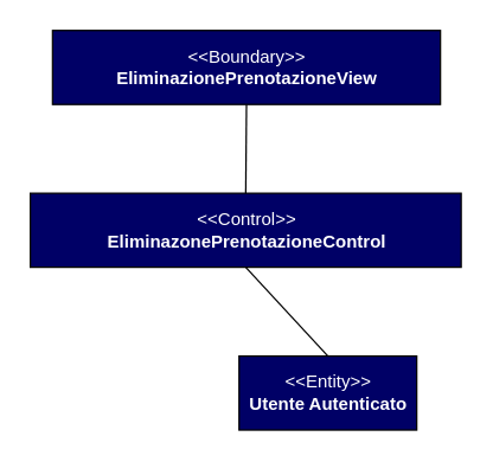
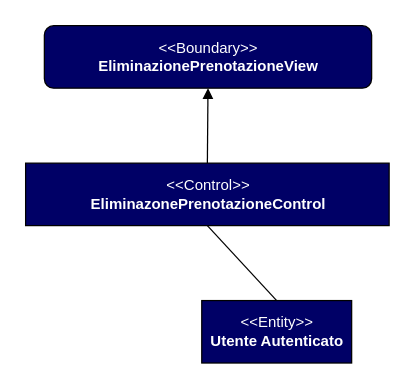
  <mxCell id="0" />
  <mxCell id="1" parent="0" />
  <mxCell id="2" value="&lt;font color=&quot;#ffffff&quot;&gt;&amp;lt;&amp;lt;Entity&amp;gt;&amp;gt;&lt;br&gt;&lt;/font&gt;&lt;div&gt;&lt;b&gt;&lt;font color=&quot;#ffffff&quot;&gt;Utente Autenticato&lt;/font&gt;&lt;/b&gt;&lt;br&gt;&lt;/div&gt;" style="html=1;fillColor=#000066;" parent="1" vertex="1"><mxGeometry x="161" y="240" width="120" height="50" as="geometry" /></mxCell>
  <mxCell id="3" value="&lt;font color=&quot;#ffffff&quot;&gt;&amp;lt;&amp;lt;Control&amp;gt;&amp;gt;&lt;br&gt;&lt;/font&gt;&lt;div&gt;&lt;b&gt;&lt;font color=&quot;#ffffff&quot;&gt;EliminazonePrenotazioneControl&lt;/font&gt;&lt;/b&gt;&lt;br&gt;&lt;/div&gt;" style="html=1;fillColor=#000066;" parent="1" vertex="1"><mxGeometry x="20" y="130" width="291" height="50" as="geometry" /></mxCell>
- <mxCell id="4" value="&lt;font color=&quot;#ffffff&quot;&gt;&amp;lt;&amp;lt;Boundary&amp;gt;&amp;gt;&lt;br&gt;&lt;/font&gt;&lt;div&gt;&lt;b&gt;&lt;font color=&quot;#ffffff&quot;&gt;EliminazionePrenotazioneView&lt;/font&gt;&lt;/b&gt;&lt;br&gt;&lt;/div&gt;" style="html=1;fillColor=#000066;" parent="1" vertex="1"><mxGeometry x="35" y="20" width="262" height="50" as="geometry" /></mxCell>
+ <mxCell id="4" value="&lt;font color=&quot;#ffffff&quot;&gt;&amp;lt;&amp;lt;Boundary&amp;gt;&amp;gt;&lt;br&gt;&lt;/font&gt;&lt;div&gt;&lt;b&gt;&lt;font color=&quot;#ffffff&quot;&gt;EliminazionePrenotazioneView&lt;/font&gt;&lt;/b&gt;&lt;br&gt;&lt;/div&gt;" style="html=1;fillColor=#000066;rounded=1;" parent="1" vertex="1"><mxGeometry x="35" y="20" width="262" height="50" as="geometry" /></mxCell>
  <mxCell id="5" value="" style="endArrow=none;html=1;entryX=0.5;entryY=1;entryDx=0;entryDy=0;exitX=0.5;exitY=0;exitDx=0;exitDy=0;" parent="1" source="2" target="3" edge="1"><mxGeometry width="50" height="50" relative="1" as="geometry"><mxPoint x="142" y="360" as="sourcePoint" /><mxPoint x="192" y="310" as="targetPoint" /></mxGeometry></mxCell>
- <mxCell id="6" value="" style="endArrow=none;html=1;entryX=0.5;entryY=1;entryDx=0;entryDy=0;exitX=0.5;exitY=0;exitDx=0;exitDy=0;" parent="1" source="3" target="4" edge="1"><mxGeometry width="50" height="50" relative="1" as="geometry"><mxPoint x="192" y="90" as="sourcePoint" /><mxPoint x="192" y="30" as="targetPoint" /></mxGeometry></mxCell>
+ <mxCell id="6" value="" style="endArrow=block;html=1;entryX=0.5;entryY=1;entryDx=0;entryDy=0;exitX=0.5;exitY=0;exitDx=0;exitDy=0;" parent="1" source="3" target="4" edge="1"><mxGeometry width="50" height="50" relative="1" as="geometry"><mxPoint x="192" y="90" as="sourcePoint" /><mxPoint x="192" y="30" as="targetPoint" /></mxGeometry></mxCell>
